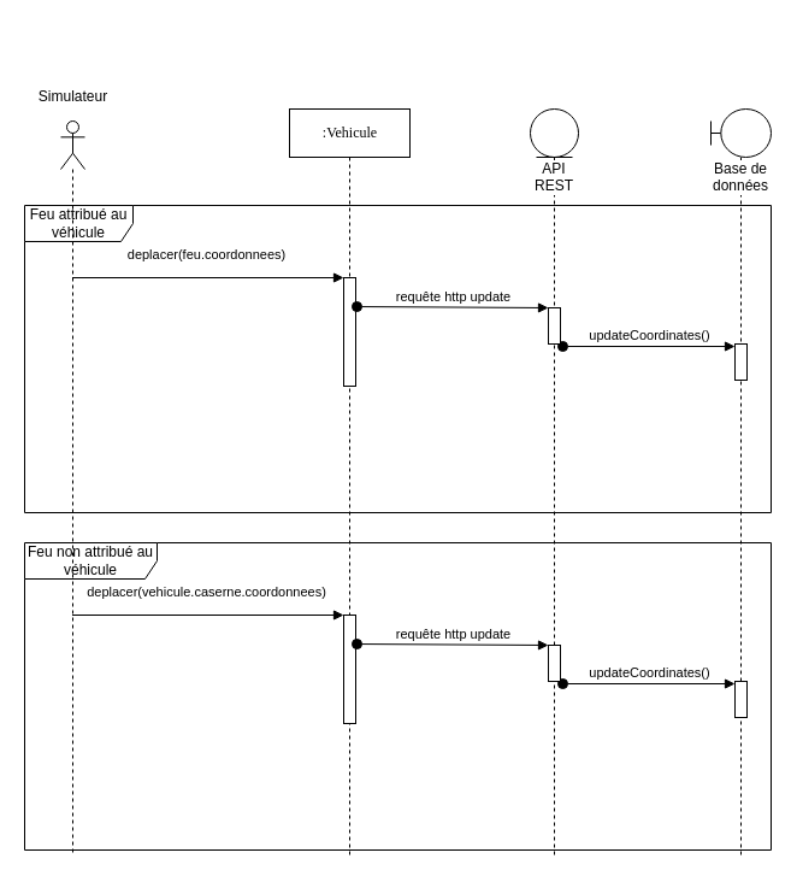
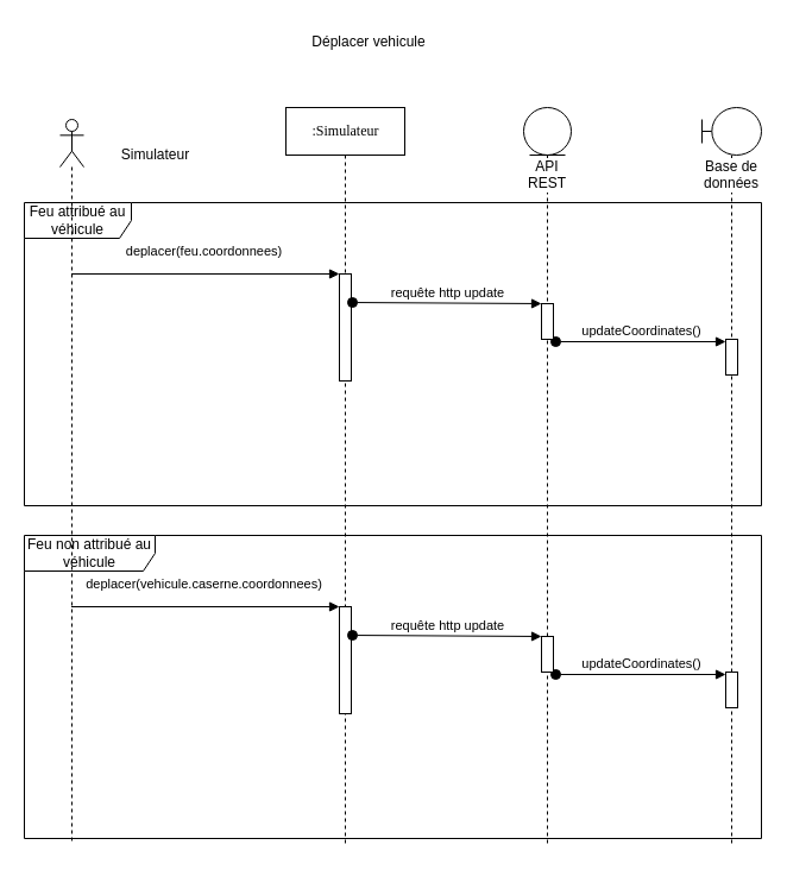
  <mxCell id="0" />
  <mxCell id="1" parent="0" />
  <mxCell id="2" value="Feu non attribué au véhicule" style="shape=umlFrame;whiteSpace=wrap;html=1;width=110;height=30;shadow=0;" vertex="1" parent="1"><mxGeometry x="20" y="450" width="620" height="255" as="geometry" /></mxCell>
  <mxCell id="3" value="Feu attribué au véhicule" style="shape=umlFrame;whiteSpace=wrap;html=1;width=90;height=30;shadow=0;" vertex="1" parent="1"><mxGeometry x="20" y="170" width="620" height="255" as="geometry" /></mxCell>
- <mxCell id="4" value=":Vehicule" style="html=1;points=[];perimeter=orthogonalPerimeter;shape=umlLifeline;participant=label;shadow=0;fontFamily=Verdana;fontSize=12;fontColor=#000000;align=center;strokeColor=#000000;strokeWidth=1;fillColor=#ffffff;recursiveResize=0;container=1;collapsible=0;" parent="1" vertex="1"><mxGeometry x="240" y="90" width="100" height="620" as="geometry" /></mxCell>
+ <mxCell id="4" value=":Simulateur" style="html=1;points=[];perimeter=orthogonalPerimeter;shape=umlLifeline;participant=label;shadow=0;fontFamily=Verdana;fontSize=12;fontColor=#000000;align=center;strokeColor=#000000;strokeWidth=1;fillColor=#ffffff;recursiveResize=0;container=1;collapsible=0;" parent="1" vertex="1"><mxGeometry x="240" y="90" width="100" height="620" as="geometry" /></mxCell>
  <mxCell id="5" value="" style="html=1;points=[];perimeter=orthogonalPerimeter;" parent="4" vertex="1"><mxGeometry x="45" y="140" width="10" height="90" as="geometry" /></mxCell>
+ <mxCell id="6" value="Déplacer vehicule" style="text;html=1;strokeColor=none;fillColor=none;align=center;verticalAlign=middle;whiteSpace=wrap;rounded=0;" parent="1" vertex="1"><mxGeometry x="250" width="120" height="30" as="geometry" y="20" /></mxCell>
  <mxCell id="7" value="" style="shape=umlLifeline;participant=umlActor;perimeter=lifelinePerimeter;whiteSpace=wrap;html=1;container=1;collapsible=0;recursiveResize=0;verticalAlign=top;spacingTop=36;labelBackgroundColor=#ffffff;outlineConnect=0;" parent="1" vertex="1"><mxGeometry x="50" y="100" width="20" height="610" as="geometry" /></mxCell>
  <mxCell id="8" value="Base de données" style="shape=umlLifeline;participant=umlBoundary;perimeter=lifelinePerimeter;whiteSpace=wrap;html=1;container=1;collapsible=0;recursiveResize=0;verticalAlign=top;spacingTop=36;labelBackgroundColor=#ffffff;outlineConnect=0;" parent="1" vertex="1"><mxGeometry x="590" y="90" width="50" height="620" as="geometry" /></mxCell>
  <mxCell id="9" value="" style="html=1;points=[];perimeter=orthogonalPerimeter;" parent="8" vertex="1"><mxGeometry x="20" y="195" width="10" height="30" as="geometry" /></mxCell>
  <mxCell id="10" value="updateCoordinates()" style="html=1;verticalAlign=bottom;startArrow=oval;endArrow=block;startSize=8;exitX=1.2;exitY=1.067;exitDx=0;exitDy=0;exitPerimeter=0;" parent="1" source="13" target="9" edge="1"><mxGeometry relative="1" as="geometry"><mxPoint x="510" y="211" as="sourcePoint" /><Array as="points" /></mxGeometry></mxCell>
  <mxCell id="11" value="deplacer(feu.coordonnees)" style="html=1;verticalAlign=bottom;endArrow=block;entryX=0;entryY=0;" parent="1" source="7" target="5" edge="1"><mxGeometry x="-0.02" y="10" relative="1" as="geometry"><mxPoint x="215" y="230" as="sourcePoint" /><mxPoint x="1" as="offset" /></mxGeometry></mxCell>
  <mxCell id="12" value="API REST" style="shape=umlLifeline;participant=umlEntity;perimeter=lifelinePerimeter;whiteSpace=wrap;html=1;container=1;collapsible=0;recursiveResize=0;verticalAlign=top;spacingTop=36;labelBackgroundColor=#ffffff;outlineConnect=0;size=40;" parent="1" vertex="1"><mxGeometry x="440" y="90" width="40" height="620" as="geometry" /></mxCell>
  <mxCell id="13" value="" style="html=1;points=[];perimeter=orthogonalPerimeter;" parent="12" vertex="1"><mxGeometry x="15" y="165" width="10" height="30" as="geometry" /></mxCell>
- <mxCell id="14" value="Simulateur" style="text;html=1;align=center;verticalAlign=middle;resizable=0;points=[];;autosize=1;" vertex="1" parent="1"><mxGeometry x="20" y="70" width="80" height="20" as="geometry" /></mxCell>
+ <mxCell id="14" value="Simulateur" style="text;html=1;align=center;verticalAlign=middle;resizable=0;points=[];;autosize=1;" vertex="1" parent="1"><mxGeometry x="90" y="120" width="80" height="20" as="geometry" /></mxCell>
  <mxCell id="15" value="requête http update" style="html=1;verticalAlign=bottom;startArrow=oval;startFill=1;endArrow=block;startSize=8;exitX=1.1;exitY=0.267;exitDx=0;exitDy=0;exitPerimeter=0;" parent="1" target="13" edge="1" source="5"><mxGeometry width="60" relative="1" as="geometry"><mxPoint x="300" y="203" as="sourcePoint" /><mxPoint x="360" y="200" as="targetPoint" /></mxGeometry></mxCell>
  <mxCell id="16" value="" style="html=1;points=[];perimeter=orthogonalPerimeter;" vertex="1" parent="1"><mxGeometry x="285" y="510" width="10" height="90" as="geometry" /></mxCell>
  <mxCell id="17" value="" style="html=1;points=[];perimeter=orthogonalPerimeter;" vertex="1" parent="1"><mxGeometry x="610" y="565" width="10" height="30" as="geometry" /></mxCell>
  <mxCell id="18" value="updateCoordinates()" style="html=1;verticalAlign=bottom;startArrow=oval;endArrow=block;startSize=8;exitX=1.2;exitY=1.067;exitDx=0;exitDy=0;exitPerimeter=0;" edge="1" parent="1" source="20" target="17"><mxGeometry relative="1" as="geometry"><mxPoint x="510" y="491" as="sourcePoint" /><Array as="points" /></mxGeometry></mxCell>
  <mxCell id="19" value="deplacer(vehicule.caserne.coordonnees)" style="html=1;verticalAlign=bottom;endArrow=block;entryX=0;entryY=0;" edge="1" parent="1" target="16"><mxGeometry x="-0.02" y="10" relative="1" as="geometry"><mxPoint x="59.5" y="510" as="sourcePoint" /><mxPoint x="1" as="offset" /></mxGeometry></mxCell>
  <mxCell id="20" value="" style="html=1;points=[];perimeter=orthogonalPerimeter;" vertex="1" parent="1"><mxGeometry x="455" y="535" width="10" height="30" as="geometry" /></mxCell>
  <mxCell id="21" value="requête http update" style="html=1;verticalAlign=bottom;startArrow=oval;startFill=1;endArrow=block;startSize=8;exitX=1.1;exitY=0.267;exitDx=0;exitDy=0;exitPerimeter=0;" edge="1" parent="1" source="16" target="20"><mxGeometry width="60" relative="1" as="geometry"><mxPoint x="300" y="483" as="sourcePoint" /><mxPoint x="360" y="480" as="targetPoint" /></mxGeometry></mxCell>
